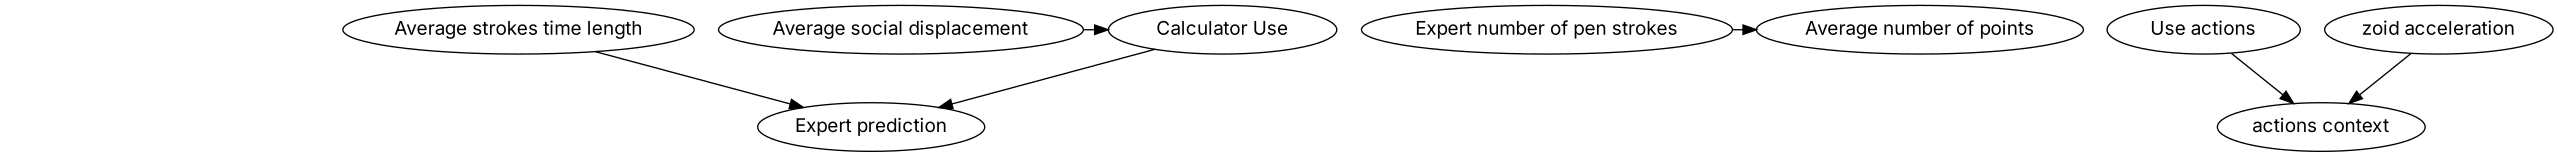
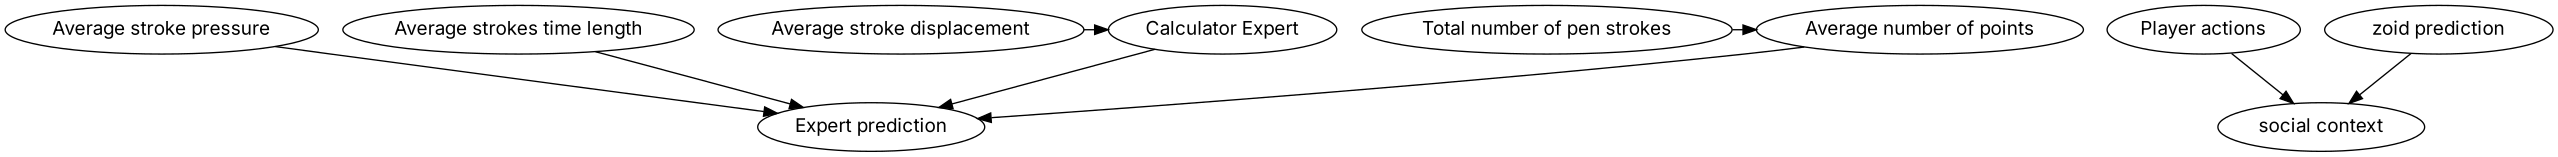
  digraph {
    fontname=Inter
    rankdir=TB
    splines=true
    node [fontname=Inter]
    edge [fontname=Inter]
+   "Average stroke pressure"
    n2 [label="Average strokes time length"]
-   "Player actions" [label="Use actions"]
-   "Total number of pen strokes" [label="Expert number of pen strokes"]
-   "Calculator Use"
+   "Player actions"
+   "Total number of pen strokes"
+   "Calculator Use" [label="Calculator Expert"]
    "Average number of points"
-   "Average stroke displacement" [label="Average social displacement"]
-   "zoid acceleration"
-   "social context" [label="actions context"]
+   "Average stroke displacement"
+   "zoid acceleration" [label="zoid prediction"]
+   "social context"
    "Expert prediction"
    subgraph sub_1 {
      rank=same
+     "Average stroke pressure"
      n2
      "Player actions"
      "Total number of pen strokes"
      "Calculator Use"
      "Average number of points"
      "Average stroke displacement"
      "zoid acceleration"
    }
    subgraph sub_2 {
      rank=same
      "social context"
      "Expert prediction"
    }
+   "Average stroke pressure" -> "Expert prediction"
    n2 -> "Expert prediction"
    "Player actions" -> "social context"
    "Total number of pen strokes" -> "Average number of points"
    "Calculator Use" -> "Expert prediction"
+   "Average number of points" -> "Expert prediction"
    "Average stroke displacement" -> "Calculator Use"
    "zoid acceleration" -> "social context"
  }
